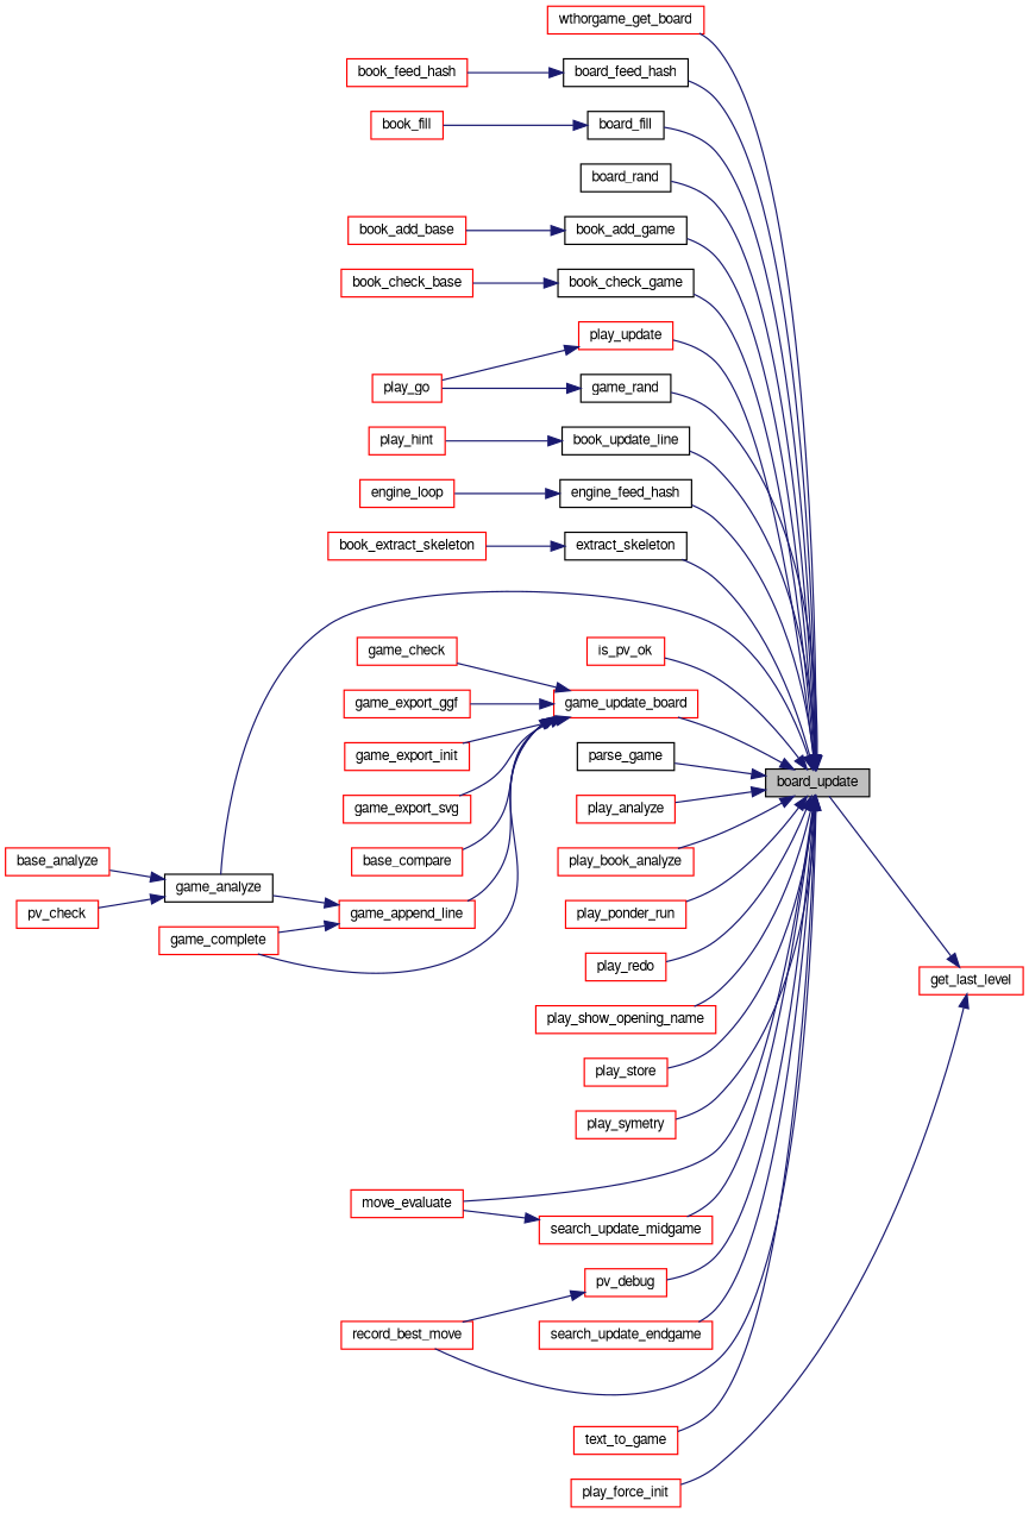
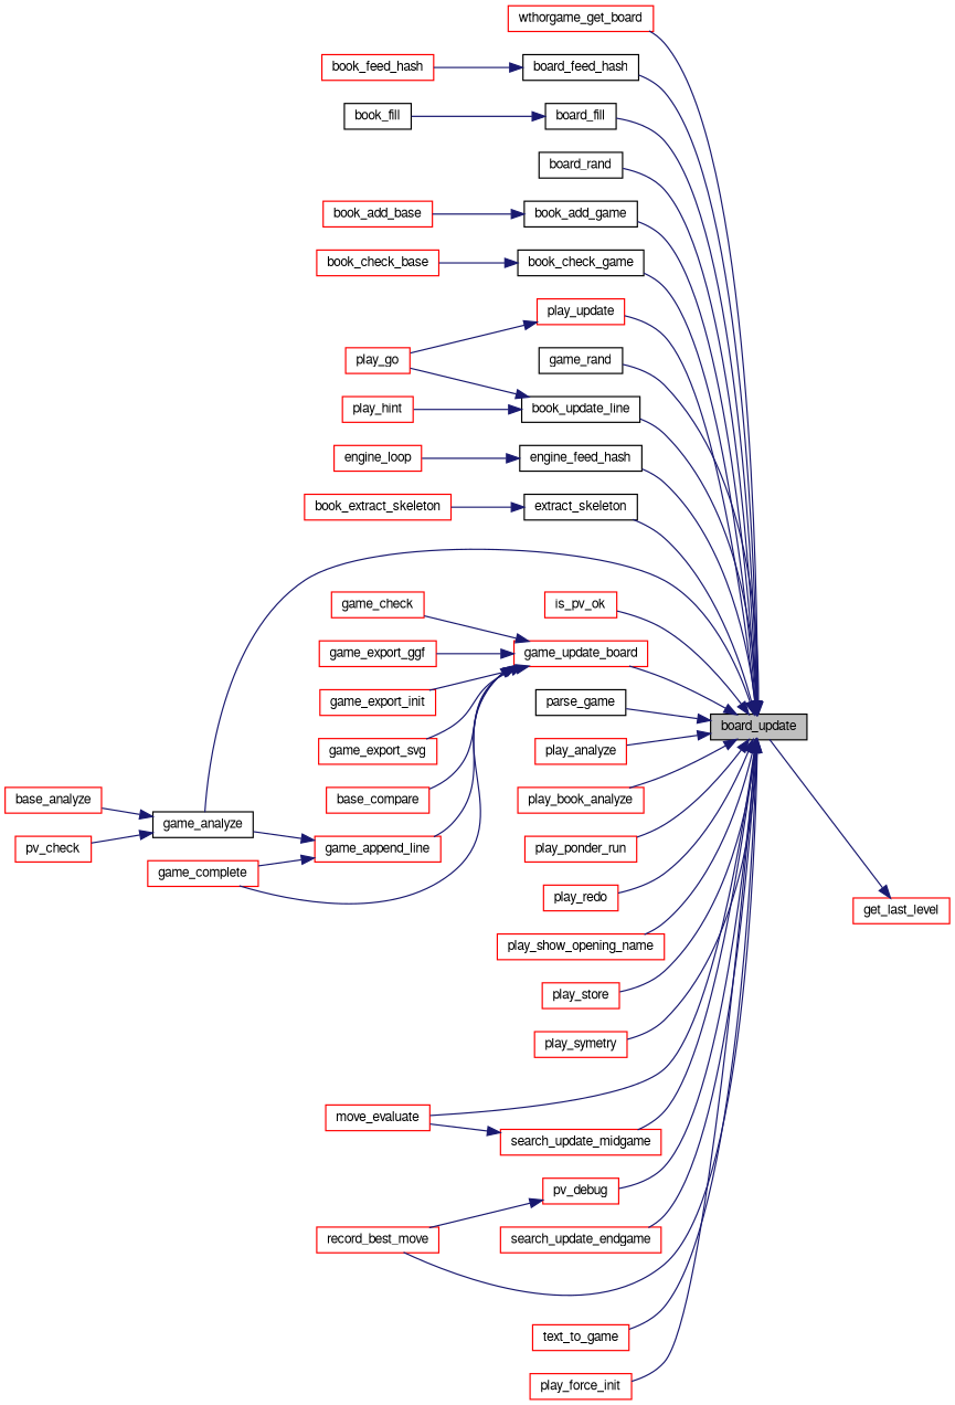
  digraph {
    rankdir=RL
    node [color=red fontname=FreeSans fontsize=10 shape=record]
    edge [color=midnightblue dir=back fontname=FreeSans fontsize=10 labelfontname=FreeSans labelfontsize=10 style=solid]
    n1 [color=black fillcolor=grey75 fontcolor=black height=0.2 label=board_update style=filled width=0.4]
    n2 [color=black height=0.2 label=board_feed_hash width=0.4]
    n3 [color=black height=0.2 label=board_fill width=0.4]
    n4 [color=black height=0.2 label=board_rand width=0.4]
    n5 [color=black height=0.2 label=book_add_game width=0.4]
    n6 [color=black height=0.2 label=book_check_game width=0.4]
    n7 [color=black height=0.2 label=book_update_line width=0.4]
    n8 [color=black height=0.2 label=engine_feed_hash width=0.4]
    n9 [color=black height=0.2 label=extract_skeleton width=0.4]
    n10 [color=black height=0.2 label=game_analyze width=0.4]
    n11 [color=black height=0.2 label=game_rand width=0.4]
    n12 [height=0.2 label=game_update_board width=0.4]
    n13 [height=0.2 label=is_pv_ok width=0.4]
    n14 [height=0.2 label=move_evaluate width=0.4]
    n15 [color=black height=0.2 label=parse_game width=0.4]
    n16 [height=0.2 label=play_analyze width=0.4]
    n17 [height=0.2 label=play_book_analyze width=0.4]
    n18 [height=0.2 label=play_force_init width=0.4]
    n19 [height=0.2 label=play_ponder_run width=0.4]
    n20 [height=0.2 label=play_redo width=0.4]
    n21 [height=0.2 label=play_show_opening_name width=0.4]
    n22 [height=0.2 label=play_store width=0.4]
    n23 [height=0.2 label=play_symetry width=0.4]
    n24 [height=0.2 label=play_update width=0.4]
    n25 [height=0.2 label=pv_debug width=0.4]
    n26 [height=0.2 label=record_best_move width=0.4]
    n27 [height=0.2 label=search_update_endgame width=0.4]
    n28 [height=0.2 label=search_update_midgame width=0.4]
    n29 [height=0.2 label=text_to_game width=0.4]
    n30 [height=0.2 label=wthorgame_get_board width=0.4]
    n31 [height=0.2 label=book_feed_hash width=0.4]
-   n32 [height=0.2 label=book_fill width=0.4]
+   n32 [color=black height=0.2 label=book_fill width=0.4]
    n33 [height=0.2 label=book_add_base width=0.4]
    n34 [height=0.2 label=book_check_base width=0.4]
    n35 [height=0.2 label=play_go width=0.4]
    n36 [height=0.2 label=play_hint width=0.4]
    n37 [height=0.2 label=engine_loop width=0.4]
    n38 [height=0.2 label=book_extract_skeleton width=0.4]
    n39 [height=0.2 label=base_analyze width=0.4]
    n40 [height=0.2 label=pv_check width=0.4]
    n41 [height=0.2 label=base_compare width=0.4]
    n42 [height=0.2 label=game_append_line width=0.4]
    n43 [height=0.2 label=game_complete width=0.4]
    n44 [height=0.2 label=game_check width=0.4]
    n45 [height=0.2 label=game_export_ggf width=0.4]
    n46 [height=0.2 label=game_export_init width=0.4]
    n47 [height=0.2 label=game_export_svg width=0.4]
    n48 [height=0.2 label=get_last_level width=0.4]
    n1 -> n2
    n1 -> n3
    n1 -> n4
    n1 -> n5
    n1 -> n6
    n1 -> n7
    n1 -> n8
    n1 -> n9
    n1 -> n10
    n1 -> n11
    n1 -> n12
    n1 -> n13
    n1 -> n14
    n1 -> n15
    n1 -> n16
    n1 -> n17
-   n48 -> n18
+   n1 -> n18
    n1 -> n19
    n1 -> n20
    n1 -> n21
    n1 -> n22
    n1 -> n23
    n1 -> n24
    n1 -> n25
    n1 -> n26
    n1 -> n27
    n1 -> n28
    n1 -> n29
    n1 -> n30
    n2 -> n31
    n3 -> n32
    n5 -> n33
    n6 -> n34
-   n11 -> n35
+   n7 -> n35
    n7 -> n36
    n8 -> n37
    n9 -> n38
    n10 -> n39
    n10 -> n40
    n12 -> n41
    n12 -> n42
    n12 -> n43
    n12 -> n44
    n12 -> n45
    n12 -> n46
    n12 -> n47
    n24 -> n35
    n25 -> n26
    n28 -> n14
    n42 -> n10
    n42 -> n43
    n48 -> n1
  }
